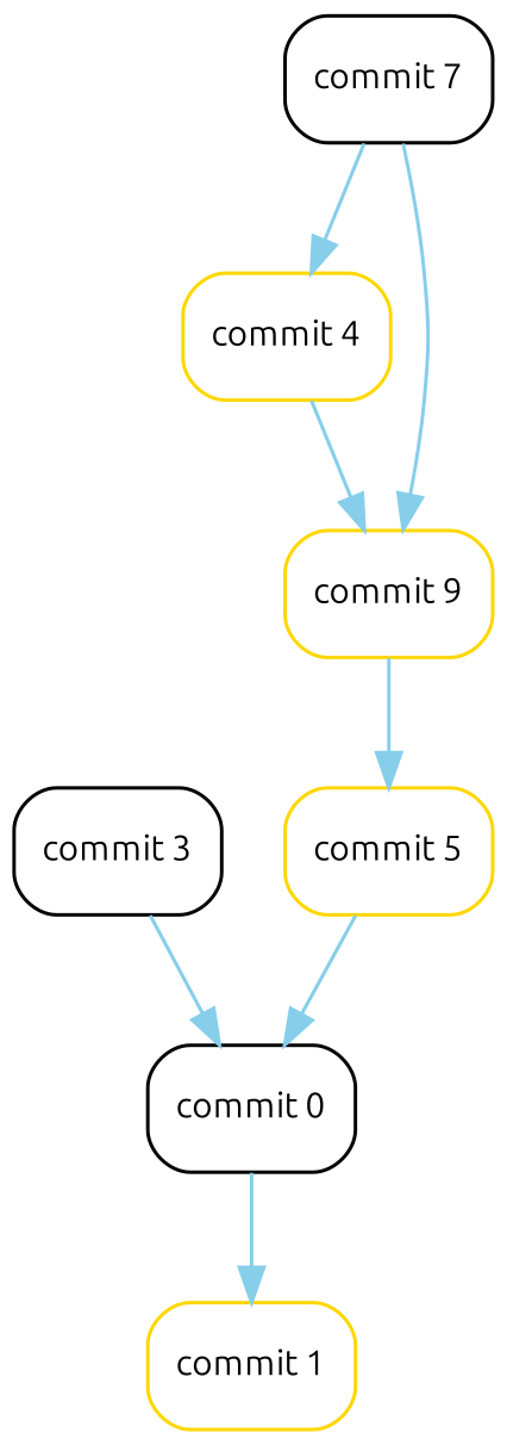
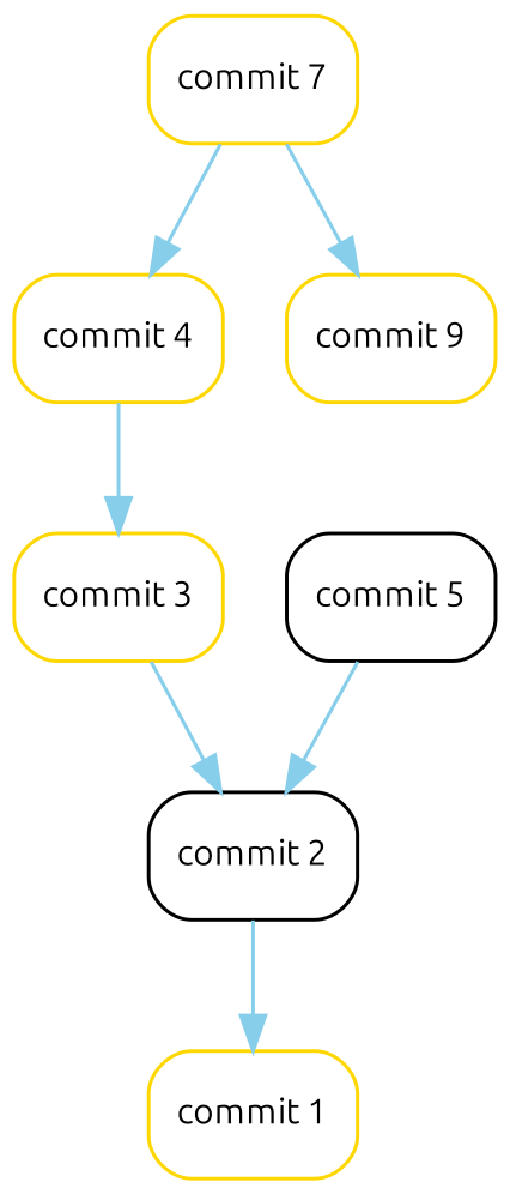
  digraph {
    fontname=Ubuntu
    node [color=gold fontname=Ubuntu fontsize=10 shape=Mrecord]
    edge [color=skyblue fontname=Ubuntu fontsize=10]
    n1 [label="commit 1"]
-   n2 [label="commit 0" color=""]
-   n3 [label="commit 3" color=""]
+   n2 [label="commit 2" color=""]
+   n3 [label="commit 3"]
    n4 [label="commit 4"]
-   n5 [label="commit 7" color=""]
+   n5 [label="commit 7"]
    n6 [label="commit 9"]
-   n7 [label="commit 5"]
+   n7 [color=black label="commit 5"]
    n2 -> n1
    n3 -> n2
-   n4 -> n6
+   n4 -> n3
    n5 -> n4
    n5 -> n6
-   n6 -> n7
    n7 -> n2
  }
